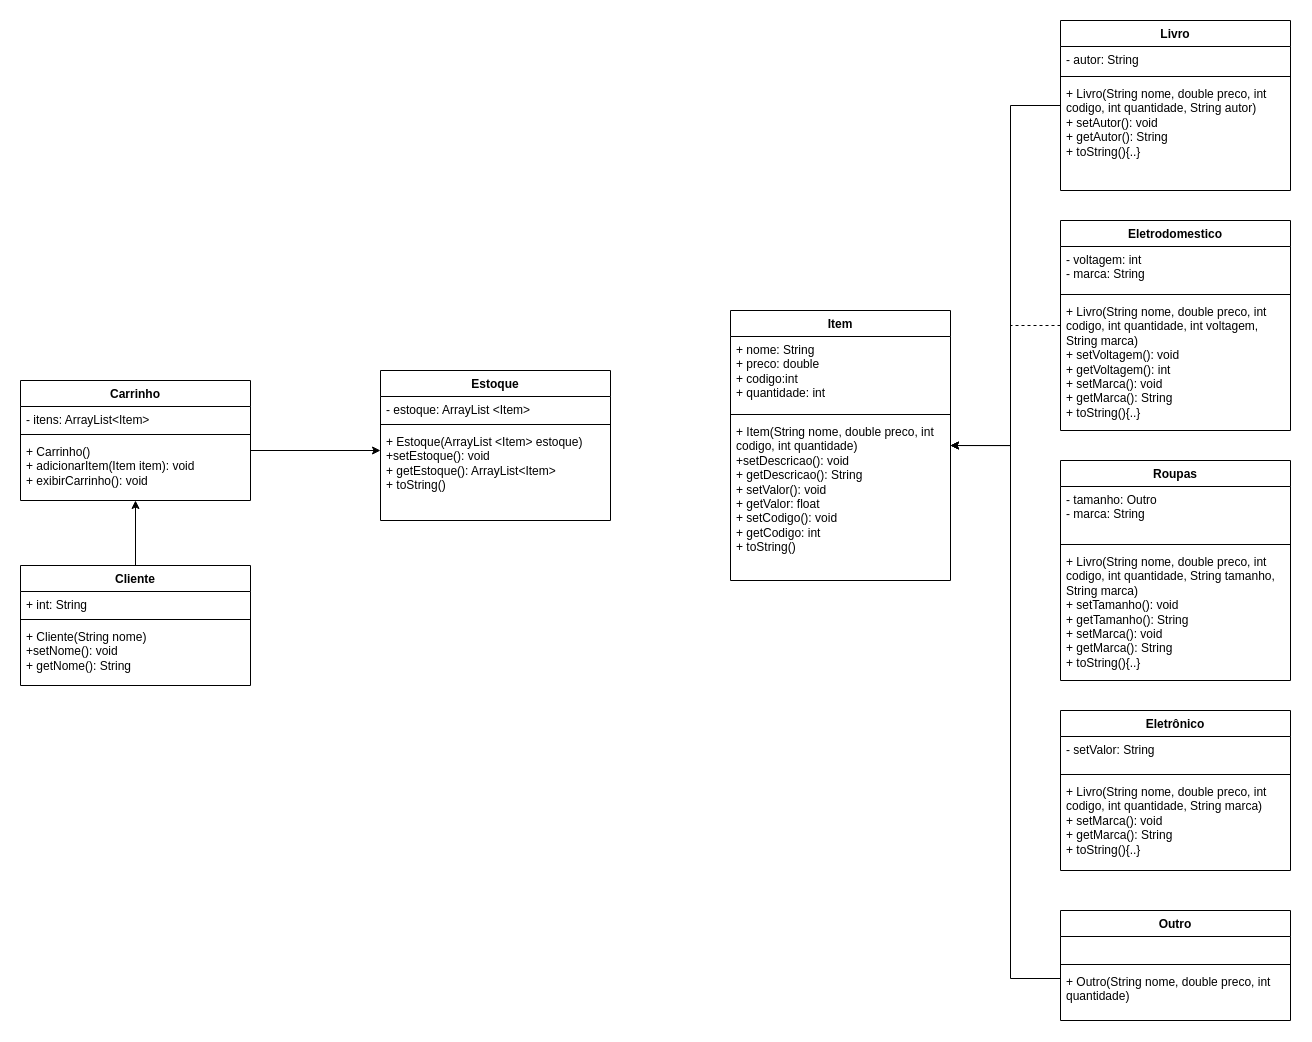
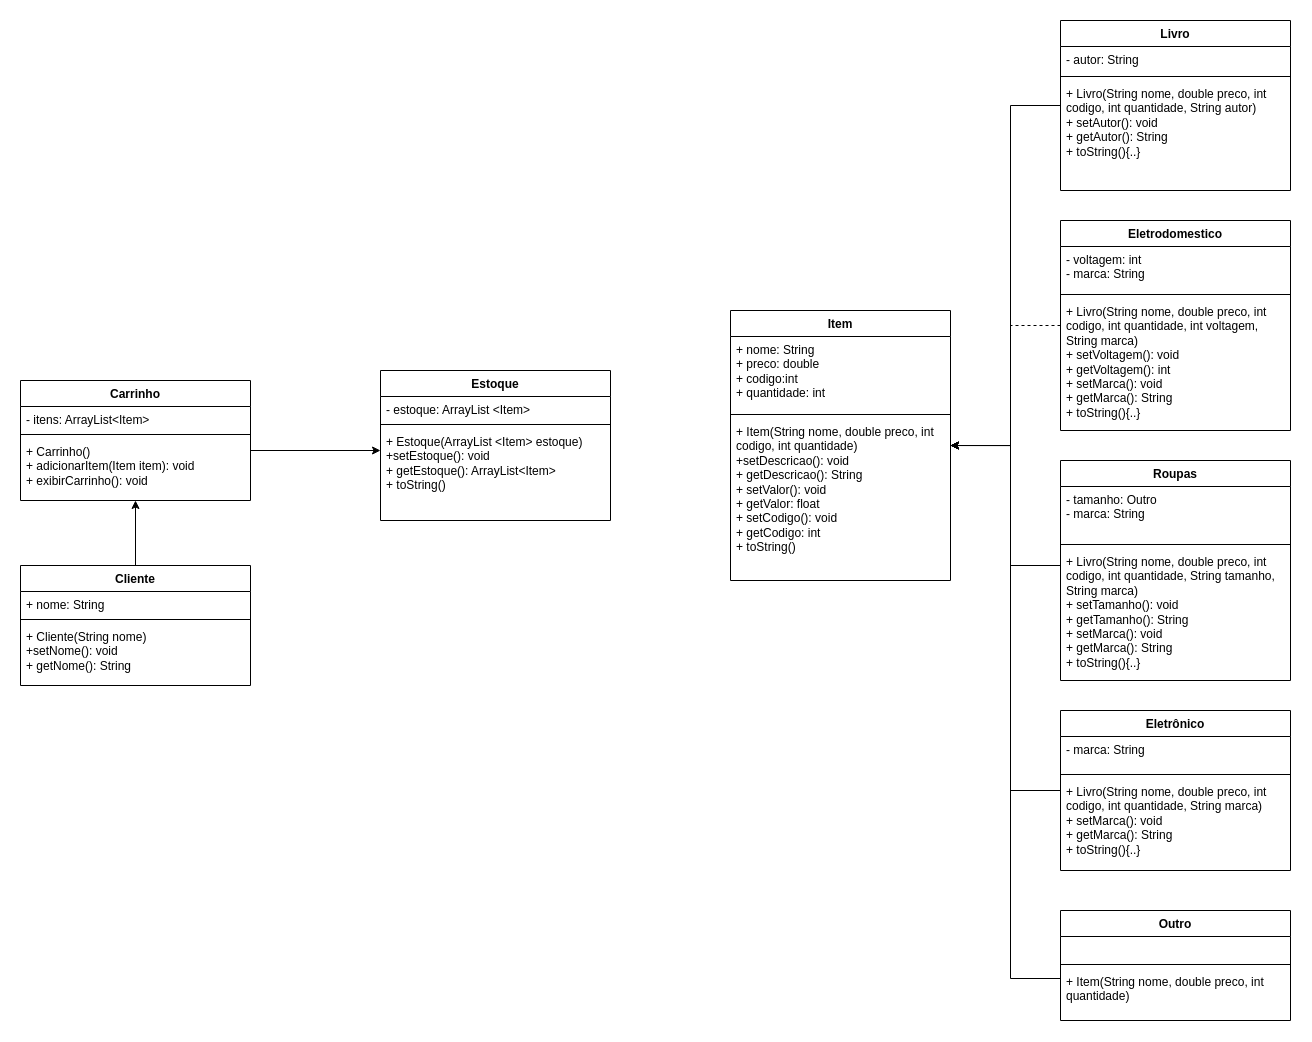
  <mxCell id="0" />
  <mxCell id="1" parent="0" />
  <mxCell id="2" style="edgeStyle=orthogonalEdgeStyle;rounded=0;orthogonalLoop=1;jettySize=auto;html=1;" parent="1" source="3" target="7" edge="1"><mxGeometry relative="1" as="geometry"><Array as="points"><mxPoint x="1010" y="105" /><mxPoint x="1010" y="445" /></Array></mxGeometry></mxCell>
  <mxCell id="3" value="Livro" style="swimlane;fontStyle=1;align=center;verticalAlign=top;childLayout=stackLayout;horizontal=1;startSize=26;horizontalStack=0;resizeParent=1;resizeParentMax=0;resizeLast=0;collapsible=1;marginBottom=0;whiteSpace=wrap;html=1;" parent="1" vertex="1"><mxGeometry x="1060" y="20" width="230" height="170" as="geometry" /></mxCell>
  <mxCell id="4" value="- autor: String" style="text;strokeColor=none;fillColor=none;align=left;verticalAlign=top;spacingLeft=4;spacingRight=4;overflow=hidden;rotatable=0;points=[[0,0.5],[1,0.5]];portConstraint=eastwest;whiteSpace=wrap;html=1;" parent="3" vertex="1"><mxGeometry y="26" width="230" height="26" as="geometry" /></mxCell>
  <mxCell id="5" value="" style="line;strokeWidth=1;fillColor=none;align=left;verticalAlign=middle;spacingTop=-1;spacingLeft=3;spacingRight=3;rotatable=0;labelPosition=right;points=[];portConstraint=eastwest;strokeColor=inherit;" parent="3" vertex="1"><mxGeometry y="52" width="230" height="8" as="geometry" /></mxCell>
  <mxCell id="6" value="+ Livro(String nome, double preco, int codigo, int quantidade, String autor)&lt;br&gt;+ setAutor(): void&lt;br&gt;+ getAutor(): String&lt;br&gt;+ toString(){..}" style="text;strokeColor=none;fillColor=none;align=left;verticalAlign=top;spacingLeft=4;spacingRight=4;overflow=hidden;rotatable=0;points=[[0,0.5],[1,0.5]];portConstraint=eastwest;whiteSpace=wrap;html=1;" parent="3" vertex="1"><mxGeometry y="60" width="230" height="110" as="geometry" /></mxCell>
  <mxCell id="7" value="Item" style="swimlane;fontStyle=1;align=center;verticalAlign=top;childLayout=stackLayout;horizontal=1;startSize=26;horizontalStack=0;resizeParent=1;resizeParentMax=0;resizeLast=0;collapsible=1;marginBottom=0;whiteSpace=wrap;html=1;" parent="1" vertex="1"><mxGeometry x="730" y="310" width="220" height="270" as="geometry" /></mxCell>
  <mxCell id="8" value="+ nome: String&lt;br&gt;+ preco: double&lt;br&gt;+ codigo:int&lt;br&gt;+ quantidade: int" style="text;strokeColor=none;fillColor=none;align=left;verticalAlign=top;spacingLeft=4;spacingRight=4;overflow=hidden;rotatable=0;points=[[0,0.5],[1,0.5]];portConstraint=eastwest;whiteSpace=wrap;html=1;" parent="7" vertex="1"><mxGeometry y="26" width="220" height="74" as="geometry" /></mxCell>
  <mxCell id="9" value="" style="line;strokeWidth=1;fillColor=none;align=left;verticalAlign=middle;spacingTop=-1;spacingLeft=3;spacingRight=3;rotatable=0;labelPosition=right;points=[];portConstraint=eastwest;strokeColor=inherit;" parent="7" vertex="1"><mxGeometry y="100" width="220" height="8" as="geometry" /></mxCell>
  <mxCell id="10" value="+ Item(String nome, double preco, int codigo, int quantidade)&lt;br&gt;+setDescricao(): void&lt;br&gt;+ getDescricao(): String&lt;br&gt;+ setValor(): void&lt;br&gt;+ getValor: float&lt;br&gt;+ setCodigo(): void&lt;br&gt;+ getCodigo: int&lt;br&gt;+ toString()" style="text;strokeColor=none;fillColor=none;align=left;verticalAlign=top;spacingLeft=4;spacingRight=4;overflow=hidden;rotatable=0;points=[[0,0.5],[1,0.5]];portConstraint=eastwest;whiteSpace=wrap;html=1;" parent="7" vertex="1"><mxGeometry y="108" width="220" height="162" as="geometry" /></mxCell>
  <mxCell id="11" style="edgeStyle=orthogonalEdgeStyle;rounded=0;orthogonalLoop=1;jettySize=auto;html=1;dashed=1;" parent="1" source="12" target="7" edge="1"><mxGeometry relative="1" as="geometry"><Array as="points"><mxPoint x="1010" y="325" /><mxPoint x="1010" y="445" /></Array></mxGeometry></mxCell>
  <mxCell id="12" value="Eletrodomestico" style="swimlane;fontStyle=1;align=center;verticalAlign=top;childLayout=stackLayout;horizontal=1;startSize=26;horizontalStack=0;resizeParent=1;resizeParentMax=0;resizeLast=0;collapsible=1;marginBottom=0;whiteSpace=wrap;html=1;" parent="1" vertex="1"><mxGeometry x="1060" y="220" width="230" height="210" as="geometry" /></mxCell>
  <mxCell id="13" value="- voltagem: int&lt;br&gt;- marca: String" style="text;strokeColor=none;fillColor=none;align=left;verticalAlign=top;spacingLeft=4;spacingRight=4;overflow=hidden;rotatable=0;points=[[0,0.5],[1,0.5]];portConstraint=eastwest;whiteSpace=wrap;html=1;" parent="12" vertex="1"><mxGeometry y="26" width="230" height="44" as="geometry" /></mxCell>
  <mxCell id="14" value="" style="line;strokeWidth=1;fillColor=none;align=left;verticalAlign=middle;spacingTop=-1;spacingLeft=3;spacingRight=3;rotatable=0;labelPosition=right;points=[];portConstraint=eastwest;strokeColor=inherit;" parent="12" vertex="1"><mxGeometry y="70" width="230" height="8" as="geometry" /></mxCell>
  <mxCell id="15" value="+ Livro(String nome, double preco, int codigo, int quantidade, int voltagem, String marca)&lt;br&gt;+ setVoltagem(): void&lt;br&gt;+ getVoltagem(): int&lt;br&gt;+ setMarca(): void&lt;br&gt;+ getMarca(): String&lt;br&gt;+ toString(){..}" style="text;strokeColor=none;fillColor=none;align=left;verticalAlign=top;spacingLeft=4;spacingRight=4;overflow=hidden;rotatable=0;points=[[0,0.5],[1,0.5]];portConstraint=eastwest;whiteSpace=wrap;html=1;" parent="12" vertex="1"><mxGeometry y="78" width="230" height="132" as="geometry" /></mxCell>
+ <mxCell id="16" style="edgeStyle=orthogonalEdgeStyle;rounded=0;orthogonalLoop=1;jettySize=auto;html=1;" parent="1" source="17" target="7" edge="1"><mxGeometry relative="1" as="geometry"><Array as="points"><mxPoint x="1010" y="565" /><mxPoint x="1010" y="445" /></Array></mxGeometry></mxCell>
  <mxCell id="17" value="Roupas" style="swimlane;fontStyle=1;align=center;verticalAlign=top;childLayout=stackLayout;horizontal=1;startSize=26;horizontalStack=0;resizeParent=1;resizeParentMax=0;resizeLast=0;collapsible=1;marginBottom=0;whiteSpace=wrap;html=1;" parent="1" vertex="1"><mxGeometry x="1060" y="460" width="230" height="220" as="geometry" /></mxCell>
  <mxCell id="18" value="- tamanho: Outro&lt;br&gt;- marca: String" style="text;strokeColor=none;fillColor=none;align=left;verticalAlign=top;spacingLeft=4;spacingRight=4;overflow=hidden;rotatable=0;points=[[0,0.5],[1,0.5]];portConstraint=eastwest;whiteSpace=wrap;html=1;" parent="17" vertex="1"><mxGeometry y="26" width="230" height="54" as="geometry" /></mxCell>
  <mxCell id="19" value="" style="line;strokeWidth=1;fillColor=none;align=left;verticalAlign=middle;spacingTop=-1;spacingLeft=3;spacingRight=3;rotatable=0;labelPosition=right;points=[];portConstraint=eastwest;strokeColor=inherit;" parent="17" vertex="1"><mxGeometry y="80" width="230" height="8" as="geometry" /></mxCell>
  <mxCell id="20" value="+ Livro(String nome, double preco, int codigo, int quantidade, String tamanho, String marca)&lt;br&gt;+ setTamanho(): void&lt;br&gt;+ getTamanho(): String&lt;br&gt;+ setMarca(): void&lt;br style=&quot;border-color: var(--border-color);&quot;&gt;+ getMarca(): String&lt;br&gt;+ toString(){..}" style="text;strokeColor=none;fillColor=none;align=left;verticalAlign=top;spacingLeft=4;spacingRight=4;overflow=hidden;rotatable=0;points=[[0,0.5],[1,0.5]];portConstraint=eastwest;whiteSpace=wrap;html=1;" parent="17" vertex="1"><mxGeometry y="88" width="230" height="132" as="geometry" /></mxCell>
+ <mxCell id="21" style="edgeStyle=orthogonalEdgeStyle;rounded=0;orthogonalLoop=1;jettySize=auto;html=1;" parent="1" source="22" target="7" edge="1"><mxGeometry relative="1" as="geometry"><Array as="points"><mxPoint x="1010" y="790" /><mxPoint x="1010" y="790" /><mxPoint x="1010" y="445" /></Array></mxGeometry></mxCell>
  <mxCell id="22" value="Eletrônico" style="swimlane;fontStyle=1;align=center;verticalAlign=top;childLayout=stackLayout;horizontal=1;startSize=26;horizontalStack=0;resizeParent=1;resizeParentMax=0;resizeLast=0;collapsible=1;marginBottom=0;whiteSpace=wrap;html=1;" parent="1" vertex="1"><mxGeometry x="1060" y="710" width="230" height="160" as="geometry" /></mxCell>
- <mxCell id="23" value="- setValor: String" style="text;strokeColor=none;fillColor=none;align=left;verticalAlign=top;spacingLeft=4;spacingRight=4;overflow=hidden;rotatable=0;points=[[0,0.5],[1,0.5]];portConstraint=eastwest;whiteSpace=wrap;html=1;" parent="22" vertex="1"><mxGeometry y="26" width="230" height="34" as="geometry" /></mxCell>
+ <mxCell id="23" value="- marca: String" style="text;strokeColor=none;fillColor=none;align=left;verticalAlign=top;spacingLeft=4;spacingRight=4;overflow=hidden;rotatable=0;points=[[0,0.5],[1,0.5]];portConstraint=eastwest;whiteSpace=wrap;html=1;" parent="22" vertex="1"><mxGeometry y="26" width="230" height="34" as="geometry" /></mxCell>
  <mxCell id="24" value="" style="line;strokeWidth=1;fillColor=none;align=left;verticalAlign=middle;spacingTop=-1;spacingLeft=3;spacingRight=3;rotatable=0;labelPosition=right;points=[];portConstraint=eastwest;strokeColor=inherit;" parent="22" vertex="1"><mxGeometry y="60" width="230" height="8" as="geometry" /></mxCell>
  <mxCell id="25" value="+ Livro(String nome, double preco, int codigo, int quantidade, String marca)&lt;br&gt;+ setMarca(): void&lt;br&gt;+ getMarca(): String&lt;br&gt;+ toString(){..}" style="text;strokeColor=none;fillColor=none;align=left;verticalAlign=top;spacingLeft=4;spacingRight=4;overflow=hidden;rotatable=0;points=[[0,0.5],[1,0.5]];portConstraint=eastwest;whiteSpace=wrap;html=1;" parent="22" vertex="1"><mxGeometry y="68" width="230" height="92" as="geometry" /></mxCell>
  <mxCell id="26" style="edgeStyle=orthogonalEdgeStyle;rounded=0;orthogonalLoop=1;jettySize=auto;html=1;" parent="1" target="27" edge="1"><mxGeometry relative="1" as="geometry"><mxPoint x="250" y="460" as="sourcePoint" /><Array as="points"><mxPoint x="250" y="450" /></Array></mxGeometry></mxCell>
  <mxCell id="27" value="Estoque" style="swimlane;fontStyle=1;align=center;verticalAlign=top;childLayout=stackLayout;horizontal=1;startSize=26;horizontalStack=0;resizeParent=1;resizeParentMax=0;resizeLast=0;collapsible=1;marginBottom=0;whiteSpace=wrap;html=1;" parent="1" vertex="1"><mxGeometry x="380" y="370" width="230" height="150" as="geometry" /></mxCell>
  <mxCell id="28" value="- estoque: ArrayList &amp;lt;Item&amp;gt;" style="text;strokeColor=none;fillColor=none;align=left;verticalAlign=top;spacingLeft=4;spacingRight=4;overflow=hidden;rotatable=0;points=[[0,0.5],[1,0.5]];portConstraint=eastwest;whiteSpace=wrap;html=1;" parent="27" vertex="1"><mxGeometry y="26" width="230" height="24" as="geometry" /></mxCell>
  <mxCell id="29" value="" style="line;strokeWidth=1;fillColor=none;align=left;verticalAlign=middle;spacingTop=-1;spacingLeft=3;spacingRight=3;rotatable=0;labelPosition=right;points=[];portConstraint=eastwest;strokeColor=inherit;" parent="27" vertex="1"><mxGeometry y="50" width="230" height="8" as="geometry" /></mxCell>
  <mxCell id="30" value="+ Estoque(ArrayList &amp;lt;Item&amp;gt; estoque)&lt;br&gt;+setEstoque(): void&lt;br&gt;+ getEstoque(): ArrayList&amp;lt;Item&amp;gt;&lt;br&gt;+ toString()" style="text;strokeColor=none;fillColor=none;align=left;verticalAlign=top;spacingLeft=4;spacingRight=4;overflow=hidden;rotatable=0;points=[[0,0.5],[1,0.5]];portConstraint=eastwest;whiteSpace=wrap;html=1;" parent="27" vertex="1"><mxGeometry y="58" width="230" height="92" as="geometry" /></mxCell>
  <mxCell id="31" style="edgeStyle=orthogonalEdgeStyle;rounded=0;orthogonalLoop=1;jettySize=auto;html=1;entryX=0.5;entryY=1;entryDx=0;entryDy=0;entryPerimeter=0;" parent="1" source="32" target="39" edge="1"><mxGeometry relative="1" as="geometry"><mxPoint x="135" y="535" as="targetPoint" /></mxGeometry></mxCell>
  <mxCell id="32" value="Cliente" style="swimlane;fontStyle=1;align=center;verticalAlign=top;childLayout=stackLayout;horizontal=1;startSize=26;horizontalStack=0;resizeParent=1;resizeParentMax=0;resizeLast=0;collapsible=1;marginBottom=0;whiteSpace=wrap;html=1;" parent="1" vertex="1"><mxGeometry x="20" y="565" width="230" height="120" as="geometry" /></mxCell>
- <mxCell id="33" value="+ int: String" style="text;strokeColor=none;fillColor=none;align=left;verticalAlign=top;spacingLeft=4;spacingRight=4;overflow=hidden;rotatable=0;points=[[0,0.5],[1,0.5]];portConstraint=eastwest;whiteSpace=wrap;html=1;" parent="32" vertex="1"><mxGeometry y="26" width="230" height="24" as="geometry" /></mxCell>
+ <mxCell id="33" value="+ nome: String" style="text;strokeColor=none;fillColor=none;align=left;verticalAlign=top;spacingLeft=4;spacingRight=4;overflow=hidden;rotatable=0;points=[[0,0.5],[1,0.5]];portConstraint=eastwest;whiteSpace=wrap;html=1;" parent="32" vertex="1"><mxGeometry y="26" width="230" height="24" as="geometry" /></mxCell>
  <mxCell id="34" value="" style="line;strokeWidth=1;fillColor=none;align=left;verticalAlign=middle;spacingTop=-1;spacingLeft=3;spacingRight=3;rotatable=0;labelPosition=right;points=[];portConstraint=eastwest;strokeColor=inherit;" parent="32" vertex="1"><mxGeometry y="50" width="230" height="8" as="geometry" /></mxCell>
  <mxCell id="35" value="+ Cliente(String nome)&lt;br&gt;+setNome(): void&lt;br&gt;+ getNome(): String" style="text;strokeColor=none;fillColor=none;align=left;verticalAlign=top;spacingLeft=4;spacingRight=4;overflow=hidden;rotatable=0;points=[[0,0.5],[1,0.5]];portConstraint=eastwest;whiteSpace=wrap;html=1;" parent="32" vertex="1"><mxGeometry y="58" width="230" height="62" as="geometry" /></mxCell>
  <mxCell id="36" value="Carrinho" style="swimlane;fontStyle=1;align=center;verticalAlign=top;childLayout=stackLayout;horizontal=1;startSize=26;horizontalStack=0;resizeParent=1;resizeParentMax=0;resizeLast=0;collapsible=1;marginBottom=0;whiteSpace=wrap;html=1;" parent="1" vertex="1"><mxGeometry x="20" y="380" width="230" height="120" as="geometry" /></mxCell>
  <mxCell id="37" value="- itens: ArrayList&amp;lt;Item&amp;gt;" style="text;strokeColor=none;fillColor=none;align=left;verticalAlign=top;spacingLeft=4;spacingRight=4;overflow=hidden;rotatable=0;points=[[0,0.5],[1,0.5]];portConstraint=eastwest;whiteSpace=wrap;html=1;" parent="36" vertex="1"><mxGeometry y="26" width="230" height="24" as="geometry" /></mxCell>
  <mxCell id="38" value="" style="line;strokeWidth=1;fillColor=none;align=left;verticalAlign=middle;spacingTop=-1;spacingLeft=3;spacingRight=3;rotatable=0;labelPosition=right;points=[];portConstraint=eastwest;strokeColor=inherit;" parent="36" vertex="1"><mxGeometry y="50" width="230" height="8" as="geometry" /></mxCell>
  <mxCell id="39" value="+ Carrinho()&lt;br&gt;+ adicionarItem(Item item): void&lt;br&gt;+ exibirCarrinho&lt;span style=&quot;background-color: initial;&quot;&gt;(): void&lt;/span&gt;&lt;div style=&quot;background-color:#2f2f2f;padding:0px 0px 0px 2px;&quot;&gt;&lt;div style=&quot;color: rgb(170, 170, 170); font-family: Consolas; font-size: 12pt;&quot;&gt;&lt;p style=&quot;background-color:#373737;margin:0;&quot;&gt;&lt;span style=&quot;color:#d9e8f7;&quot;&gt;&lt;/span&gt;&lt;/p&gt;&lt;/div&gt;&lt;/div&gt;" style="text;strokeColor=none;fillColor=none;align=left;verticalAlign=top;spacingLeft=4;spacingRight=4;overflow=hidden;rotatable=0;points=[[0,0.5],[1,0.5]];portConstraint=eastwest;whiteSpace=wrap;html=1;" parent="36" vertex="1"><mxGeometry y="58" width="230" height="62" as="geometry" /></mxCell>
  <mxCell id="40" value="Outro" style="swimlane;fontStyle=1;align=center;verticalAlign=top;childLayout=stackLayout;horizontal=1;startSize=26;horizontalStack=0;resizeParent=1;resizeParentMax=0;resizeLast=0;collapsible=1;marginBottom=0;whiteSpace=wrap;html=1;" parent="1" vertex="1"><mxGeometry x="1060" y="910" width="230" height="110" as="geometry" /></mxCell>
  <mxCell id="41" value="&amp;nbsp;" style="text;strokeColor=none;fillColor=none;align=left;verticalAlign=top;spacingLeft=4;spacingRight=4;overflow=hidden;rotatable=0;points=[[0,0.5],[1,0.5]];portConstraint=eastwest;whiteSpace=wrap;html=1;" parent="40" vertex="1"><mxGeometry y="26" width="230" height="24" as="geometry" /></mxCell>
  <mxCell id="42" value="" style="line;strokeWidth=1;fillColor=none;align=left;verticalAlign=middle;spacingTop=-1;spacingLeft=3;spacingRight=3;rotatable=0;labelPosition=right;points=[];portConstraint=eastwest;strokeColor=inherit;" parent="40" vertex="1"><mxGeometry y="50" width="230" height="8" as="geometry" /></mxCell>
- <mxCell id="43" value="+ Outro(String nome, double preco, int quantidade)" style="text;strokeColor=none;fillColor=none;align=left;verticalAlign=top;spacingLeft=4;spacingRight=4;overflow=hidden;rotatable=0;points=[[0,0.5],[1,0.5]];portConstraint=eastwest;whiteSpace=wrap;html=1;" parent="40" vertex="1"><mxGeometry y="58" width="230" height="52" as="geometry" /></mxCell>
+ <mxCell id="43" value="+ Item(String nome, double preco, int quantidade)" style="text;strokeColor=none;fillColor=none;align=left;verticalAlign=top;spacingLeft=4;spacingRight=4;overflow=hidden;rotatable=0;points=[[0,0.5],[1,0.5]];portConstraint=eastwest;whiteSpace=wrap;html=1;" parent="40" vertex="1"><mxGeometry y="58" width="230" height="52" as="geometry" /></mxCell>
  <mxCell id="44" style="edgeStyle=orthogonalEdgeStyle;rounded=0;orthogonalLoop=1;jettySize=auto;html=1;exitX=0;exitY=0.161;exitDx=0;exitDy=0;exitPerimeter=0;entryX=1;entryY=0.167;entryDx=0;entryDy=0;entryPerimeter=0;" parent="1" source="43" target="10" edge="1"><mxGeometry relative="1" as="geometry"><Array as="points"><mxPoint x="1010" y="978" /><mxPoint x="1010" y="445" /></Array><mxPoint x="1040" y="945" as="sourcePoint" /><mxPoint x="1010" y="440" as="targetPoint" /></mxGeometry></mxCell>
